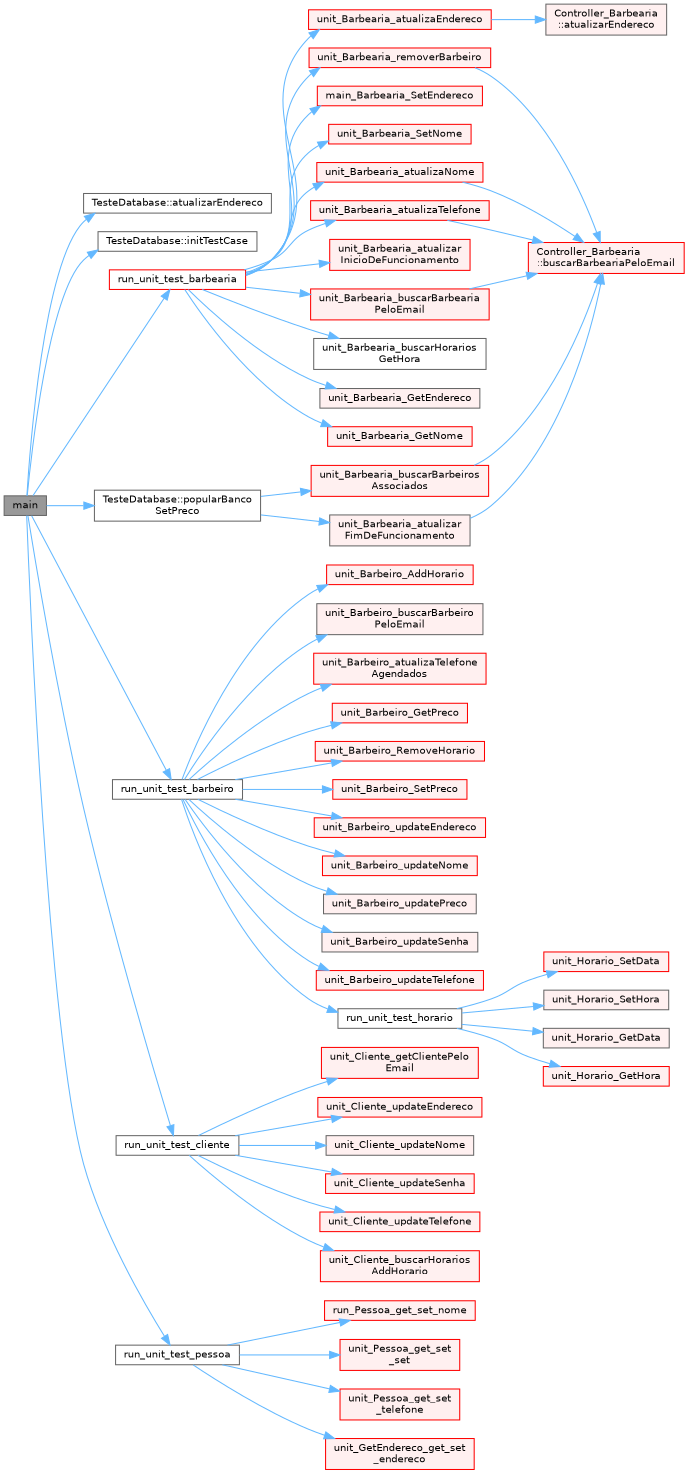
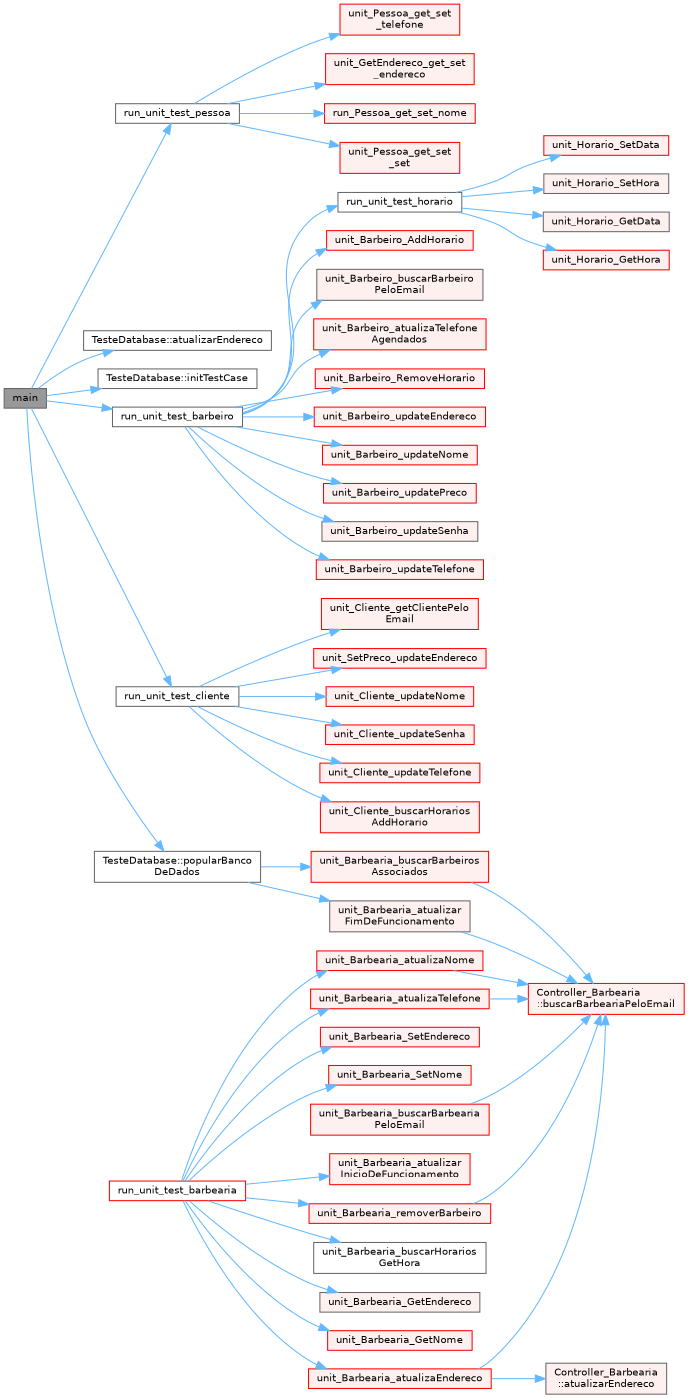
  digraph {
    rankdir=LR
    node [color=red fillcolor="#FFF0F0" fontname=Helvetica fontsize=10 shape=box style=filled]
    edge [color=steelblue1 fontname=Helvetica fontsize=10 labelfontname=Helvetica labelfontsize=10 style=solid]
    n1 [color=gray40 fillcolor=grey60 fontcolor=black height=0.2 label=main width=0.4]
    n2 [color=grey40 fillcolor=white height=0.2 label="TesteDatabase::atualizarEndereco" width=0.4]
    n3 [color=grey40 fillcolor=white height=0.2 label="TesteDatabase::initTestCase" width=0.4]
-   n4 [color=grey40 fillcolor=white height=0.2 label="TesteDatabase::popularBanco\lSetPreco" width=0.4]
+   n4 [color=grey40 fillcolor=white height=0.2 label="TesteDatabase::popularBanco\lDeDados" width=0.4]
    n5 [fillcolor=white height=0.2 label=run_unit_test_barbearia width=0.4]
    n6 [color=grey40 fillcolor=white height=0.2 label=run_unit_test_barbeiro width=0.4]
    n7 [color=grey40 fillcolor=white height=0.2 label=run_unit_test_cliente width=0.4]
    n8 [color=grey40 fillcolor=white height=0.2 label=run_unit_test_pessoa width=0.4]
    n9 [color=grey40 height=0.2 label="unit_Barbearia_atualizar\lFimDeFuncionamento" width=0.4]
    n10 [height=0.2 label="unit_Barbearia_buscarBarbeiros\lAssociados" width=0.4]
    n11 [height=0.2 label=unit_Barbearia_atualizaEndereco width=0.4]
    n12 [height=0.2 label=unit_Barbearia_atualizaNome width=0.4]
    n13 [height=0.2 label="unit_Barbearia_atualizar\lInicioDeFuncionamento" width=0.4]
    n14 [height=0.2 label=unit_Barbearia_atualizaTelefone width=0.4]
    n15 [height=0.2 label="unit_Barbearia_buscarBarbearia\lPeloEmail" width=0.4]
    n16 [color=grey40 fillcolor=white height=0.2 label="unit_Barbearia_buscarHorarios\lGetHora" width=0.4]
    n17 [color=grey40 height=0.2 label=unit_Barbearia_GetEndereco width=0.4]
    n18 [height=0.2 label=unit_Barbearia_GetNome width=0.4]
    n19 [height=0.2 label=unit_Barbearia_removerBarbeiro width=0.4]
-   n20 [height=0.2 label=main_Barbearia_SetEndereco width=0.4]
+   n20 [height=0.2 label=unit_Barbearia_SetEndereco width=0.4]
    n21 [height=0.2 label=unit_Barbearia_SetNome width=0.4]
    n22 [color=grey40 fillcolor=white height=0.2 label=run_unit_test_horario width=0.4]
    n23 [height=0.2 label=unit_Barbeiro_AddHorario width=0.4]
    n24 [color=grey40 height=0.2 label="unit_Barbeiro_buscarBarbeiro\lPeloEmail" width=0.4]
    n25 [height=0.2 label="unit_Barbeiro_atualizaTelefone\lAgendados" width=0.4]
-   n26 [height=0.2 label=unit_Barbeiro_GetPreco width=0.4]
    n27 [height=0.2 label=unit_Barbeiro_RemoveHorario width=0.4]
-   n28 [height=0.2 label=unit_Barbeiro_SetPreco width=0.4]
    n29 [height=0.2 label=unit_Barbeiro_updateEndereco width=0.4]
    n30 [height=0.2 label=unit_Barbeiro_updateNome width=0.4]
-   n31 [color=grey40 height=0.2 label=unit_Barbeiro_updatePreco width=0.4]
+   n31 [height=0.2 label=unit_Barbeiro_updatePreco width=0.4]
    n32 [color=grey40 height=0.2 label=unit_Barbeiro_updateSenha width=0.4]
    n33 [height=0.2 label=unit_Barbeiro_updateTelefone width=0.4]
    n34 [height=0.2 label="unit_Cliente_buscarHorarios\lAddHorario" width=0.4]
    n35 [height=0.2 label="unit_Cliente_getClientePelo\lEmail" width=0.4]
-   n36 [height=0.2 label=unit_Cliente_updateEndereco width=0.4]
-   n37 [color=grey40 height=0.2 label=unit_Cliente_updateNome width=0.4]
+   n36 [height=0.2 label=unit_SetPreco_updateEndereco width=0.4]
+   n37 [height=0.2 label=unit_Cliente_updateNome width=0.4]
    n38 [height=0.2 label=unit_Cliente_updateSenha width=0.4]
    n39 [height=0.2 label=unit_Cliente_updateTelefone width=0.4]
    n40 [color=grey40 height=0.2 label=unit_Horario_GetData width=0.4]
    n41 [height=0.2 label=unit_Horario_GetHora width=0.4]
    n42 [height=0.2 label=unit_Horario_SetData width=0.4]
    n43 [color=grey40 height=0.2 label=unit_Horario_SetHora width=0.4]
    n44 [height=0.2 label="unit_GetEndereco_get_set\l_endereco" width=0.4]
    n45 [height=0.2 label=run_Pessoa_get_set_nome width=0.4]
    n46 [height=0.2 label="unit_Pessoa_get_set\l_set" width=0.4]
    n47 [height=0.2 label="unit_Pessoa_get_set\l_telefone" width=0.4]
    n48 [color=grey40 height=0.2 label="Controller_Barbearia\l::atualizarEndereco" width=0.4]
    n49 [height=0.2 label="Controller_Barbearia\l::buscarBarbeariaPeloEmail" width=0.4]
    n1 -> n2
    n1 -> n3
    n1 -> n4
-   n1 -> n5
    n1 -> n6
    n1 -> n7
    n1 -> n8
    n4 -> n9
    n4 -> n10
    n5 -> n11
    n5 -> n12
    n5 -> n13
    n5 -> n14
-   n5 -> n15
    n5 -> n16
    n5 -> n17
    n5 -> n18
    n5 -> n19
    n5 -> n20
    n5 -> n21
    n6 -> n22
    n6 -> n23
    n6 -> n24
    n6 -> n25
-   n6 -> n26
    n6 -> n27
-   n6 -> n28
    n6 -> n29
    n6 -> n30
    n6 -> n31
    n6 -> n32
    n6 -> n33
    n7 -> n34
    n7 -> n35
    n7 -> n36
    n7 -> n37
    n7 -> n38
    n7 -> n39
    n8 -> n44
    n8 -> n45
    n8 -> n46
    n8 -> n47
    n9 -> n49
    n10 -> n49
    n11 -> n48
+   n11 -> n49
    n12 -> n49
    n14 -> n49
    n15 -> n49
    n19 -> n49
    n22 -> n40
    n22 -> n41
    n22 -> n42
    n22 -> n43
  }
